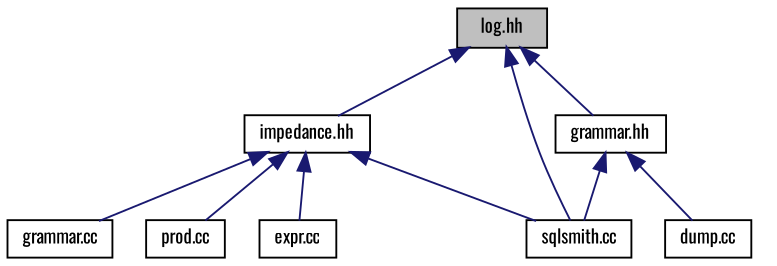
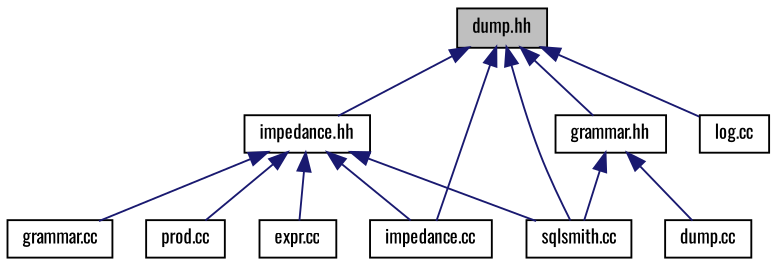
  digraph {
    fontname=Oswald
    node [color=black fillcolor=white fontname=Oswald fontsize=10 shape=record style=filled]
    edge [color=midnightblue dir=back fontname=Oswald fontsize=10 labelfontname=Helvetica labelfontsize=10 style=solid]
-   n1 [fillcolor=grey75 fontcolor=black height=0.2 label="log.hh" width=0.4]
+   n1 [fillcolor=grey75 fontcolor=black height=0.2 label="dump.hh" width=0.4]
    n2 [height=0.2 label="grammar.hh" width=0.4]
    n3 [height=0.2 label="sqlsmith.cc" width=0.4]
+   n4 [height=0.2 label="impedance.cc" width=0.4]
    n5 [height=0.2 label="impedance.hh" width=0.4]
+   n6 [height=0.2 label="log.cc" width=0.4]
    n7 [height=0.2 label="dump.cc" width=0.4]
    n8 [height=0.2 label="expr.cc" width=0.4]
    n9 [height=0.2 label="grammar.cc" width=0.4]
    n10 [height=0.2 label="prod.cc" width=0.4]
    n1 -> n2
    n1 -> n3
+   n1 -> n4
    n1 -> n5
+   n1 -> n6
    n2 -> n3
    n2 -> n7
    n5 -> n3
+   n5 -> n4
    n5 -> n8
    n5 -> n9
    n5 -> n10
  }
